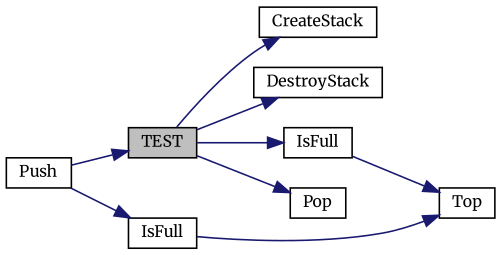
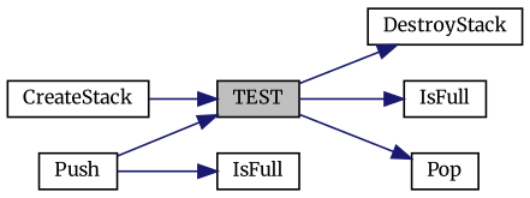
  digraph {
    fontname=Merriweather
    rankdir=LR
    node [color=black fillcolor=white fontname=Merriweather fontsize=10 shape=record style=filled]
    edge [color=midnightblue fontname=Merriweather fontsize=10 labelfontname=Helvetica labelfontsize=10 style=solid]
    n1 [fillcolor=grey75 fontcolor=black height=0.2 label=TEST width=0.4]
    n2 [height=0.2 label=CreateStack width=0.4]
    n3 [height=0.2 label=DestroyStack width=0.4]
    n4 [height=0.2 label=IsFull width=0.4]
    n5 [height=0.2 label=Pop width=0.4]
-   n6 [height=0.2 label=Top width=0.4]
    n7 [height=0.2 label=Push width=0.4]
    n8 [height=0.2 label=IsFull width=0.4]
-   n1 -> n2
+   n2 -> n1
    n1 -> n3
    n1 -> n4
    n1 -> n5
-   n4 -> n6
    n7 -> n1
    n7 -> n8
-   n8 -> n6
  }
